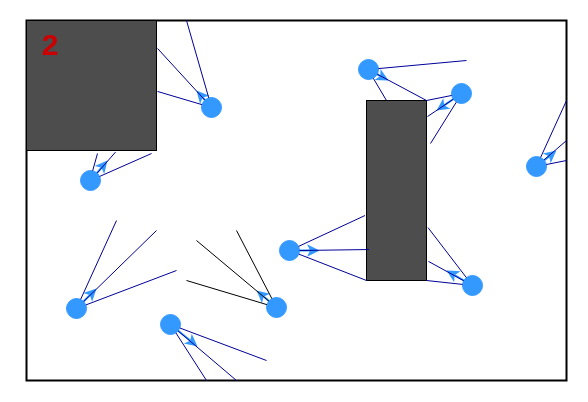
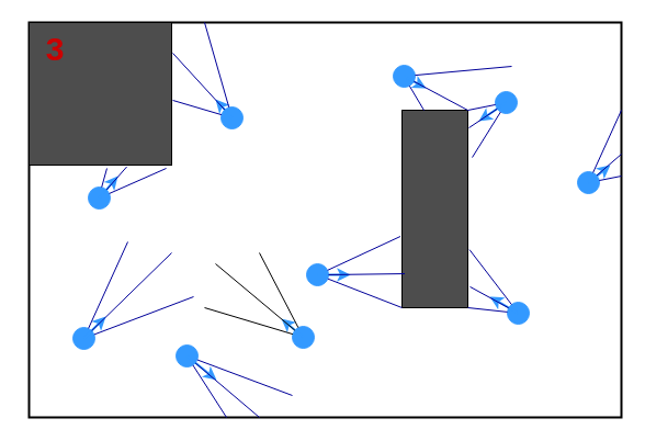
  <mxCell id="0" />
  <mxCell id="1" parent="0" />
  <mxCell id="2" value="" style="rounded=0;whiteSpace=wrap;html=1;fillColor=none;strokeWidth=2;" parent="1" vertex="1"><mxGeometry x="26" y="20" width="540" height="360" as="geometry" /></mxCell>
  <mxCell id="3" value="" style="rounded=0;whiteSpace=wrap;html=1;fillColor=#4D4D4D;" parent="1" vertex="1"><mxGeometry x="26" y="20" width="130" height="130" as="geometry" /></mxCell>
  <mxCell id="4" value="" style="rounded=0;whiteSpace=wrap;html=1;fillColor=#4D4D4D;" parent="1" vertex="1"><mxGeometry x="366" y="100" width="60" height="180" as="geometry" /></mxCell>
  <mxCell id="5" value="" style="ellipse;whiteSpace=wrap;html=1;aspect=fixed;fillColor=#3399FF;strokeColor=#3399FF;direction=north;" parent="1" vertex="1"><mxGeometry x="80" y="170" width="20" height="20" as="geometry" /></mxCell>
  <mxCell id="6" value="" style="endArrow=classic;html=1;rounded=0;strokeWidth=2;strokeColor=#3399FF;" parent="1" edge="1"><mxGeometry width="50" height="50" relative="1" as="geometry"><mxPoint x="90" y="180" as="sourcePoint" /><mxPoint x="107" y="160" as="targetPoint" /></mxGeometry></mxCell>
  <mxCell id="7" value="" style="ellipse;whiteSpace=wrap;html=1;aspect=fixed;fillColor=#3399FF;strokeColor=#3399FF;" parent="1" vertex="1"><mxGeometry x="201" y="97" width="20" height="20" as="geometry" /></mxCell>
  <mxCell id="8" value="" style="endArrow=classic;html=1;rounded=0;strokeWidth=2;strokeColor=#3399FF;" parent="1" edge="1"><mxGeometry width="50" height="50" relative="1" as="geometry"><mxPoint x="211" y="107" as="sourcePoint" /><mxPoint x="196" y="90" as="targetPoint" /></mxGeometry></mxCell>
  <mxCell id="9" value="" style="ellipse;whiteSpace=wrap;html=1;aspect=fixed;fillColor=#3399FF;strokeColor=#3399FF;" parent="1" vertex="1"><mxGeometry x="358" y="59" width="20" height="20" as="geometry" /></mxCell>
  <mxCell id="10" value="" style="endArrow=classic;html=1;rounded=0;strokeWidth=2;strokeColor=#3399FF;" parent="1" edge="1"><mxGeometry width="50" height="50" relative="1" as="geometry"><mxPoint x="368" y="69" as="sourcePoint" /><mxPoint x="388" y="80" as="targetPoint" /></mxGeometry></mxCell>
  <mxCell id="11" value="" style="ellipse;whiteSpace=wrap;html=1;aspect=fixed;fillColor=#3399FF;strokeColor=#3399FF;" parent="1" vertex="1"><mxGeometry x="451" y="83" width="20" height="20" as="geometry" /></mxCell>
  <mxCell id="12" value="" style="endArrow=classic;html=1;rounded=0;strokeWidth=2;strokeColor=#3399FF;" parent="1" edge="1"><mxGeometry width="50" height="50" relative="1" as="geometry"><mxPoint x="461" y="93" as="sourcePoint" /><mxPoint x="436" y="110" as="targetPoint" /></mxGeometry></mxCell>
  <mxCell id="13" value="" style="ellipse;whiteSpace=wrap;html=1;aspect=fixed;fillColor=#3399FF;strokeColor=#3399FF;" parent="1" vertex="1"><mxGeometry x="526" y="156" width="20" height="20" as="geometry" /></mxCell>
  <mxCell id="14" value="" style="endArrow=classic;html=1;rounded=0;strokeWidth=2;strokeColor=#3399FF;" parent="1" edge="1"><mxGeometry width="50" height="50" relative="1" as="geometry"><mxPoint x="536" y="166" as="sourcePoint" /><mxPoint x="556" y="150" as="targetPoint" /></mxGeometry></mxCell>
  <mxCell id="15" value="" style="ellipse;whiteSpace=wrap;html=1;aspect=fixed;fillColor=#3399FF;strokeColor=#3399FF;" parent="1" vertex="1"><mxGeometry x="462" y="275" width="20" height="20" as="geometry" /></mxCell>
  <mxCell id="16" value="" style="endArrow=classic;html=1;rounded=0;strokeWidth=2;strokeColor=#3399FF;" parent="1" edge="1"><mxGeometry width="50" height="50" relative="1" as="geometry"><mxPoint x="472" y="285" as="sourcePoint" /><mxPoint x="446" y="270" as="targetPoint" /></mxGeometry></mxCell>
  <mxCell id="17" value="" style="ellipse;whiteSpace=wrap;html=1;aspect=fixed;fillColor=#3399FF;strokeColor=#3399FF;" parent="1" vertex="1"><mxGeometry x="266" y="297" width="20" height="20" as="geometry" /></mxCell>
  <mxCell id="18" value="" style="endArrow=classic;html=1;rounded=0;strokeWidth=2;strokeColor=#3399FF;" parent="1" edge="1"><mxGeometry width="50" height="50" relative="1" as="geometry"><mxPoint x="276" y="307" as="sourcePoint" /><mxPoint x="256" y="290" as="targetPoint" /></mxGeometry></mxCell>
  <mxCell id="19" value="" style="ellipse;whiteSpace=wrap;html=1;aspect=fixed;fillColor=#3399FF;strokeColor=#3399FF;" parent="1" vertex="1"><mxGeometry x="279" y="240" width="20" height="20" as="geometry" /></mxCell>
  <mxCell id="20" value="" style="endArrow=classic;html=1;rounded=0;strokeWidth=2;strokeColor=#3399FF;" parent="1" edge="1"><mxGeometry width="50" height="50" relative="1" as="geometry"><mxPoint x="289" y="250" as="sourcePoint" /><mxPoint x="319" y="250" as="targetPoint" /></mxGeometry></mxCell>
  <mxCell id="21" value="" style="ellipse;whiteSpace=wrap;html=1;aspect=fixed;fillColor=#3399FF;strokeColor=#3399FF;" parent="1" vertex="1"><mxGeometry x="160" y="314" width="20" height="20" as="geometry" /></mxCell>
  <mxCell id="22" value="" style="endArrow=classic;html=1;rounded=0;strokeWidth=2;strokeColor=#3399FF;" parent="1" edge="1"><mxGeometry width="50" height="50" relative="1" as="geometry"><mxPoint x="170" y="324" as="sourcePoint" /><mxPoint x="197" y="346" as="targetPoint" /></mxGeometry></mxCell>
  <mxCell id="23" value="" style="ellipse;whiteSpace=wrap;html=1;aspect=fixed;fillColor=#3399FF;strokeColor=#3399FF;" parent="1" vertex="1"><mxGeometry x="66" y="298" width="20" height="20" as="geometry" /></mxCell>
  <mxCell id="24" value="" style="endArrow=classic;html=1;rounded=0;strokeWidth=2;strokeColor=#3399FF;" parent="1" edge="1"><mxGeometry width="50" height="50" relative="1" as="geometry"><mxPoint x="76" y="308" as="sourcePoint" /><mxPoint x="96" y="288" as="targetPoint" /></mxGeometry></mxCell>
  <mxCell id="25" value="" style="endArrow=none;html=1;rounded=0;strokeColor=#000099;entryX=0.042;entryY=0.828;entryDx=0;entryDy=0;entryPerimeter=0;" parent="1" source="19" target="4" edge="1"><mxGeometry width="50" height="50" relative="1" as="geometry"><mxPoint x="216" y="230" as="sourcePoint" /><mxPoint x="266" y="180" as="targetPoint" /></mxGeometry></mxCell>
  <mxCell id="26" value="" style="endArrow=none;html=1;rounded=0;entryX=-0.025;entryY=0.639;entryDx=0;entryDy=0;entryPerimeter=0;strokeColor=#000099;" parent="1" source="19" target="4" edge="1"><mxGeometry width="50" height="50" relative="1" as="geometry"><mxPoint x="216" y="230" as="sourcePoint" /><mxPoint x="266" y="180" as="targetPoint" /></mxGeometry></mxCell>
  <mxCell id="27" value="" style="endArrow=none;html=1;rounded=0;entryX=0;entryY=1;entryDx=0;entryDy=0;strokeColor=#000099;" parent="1" source="19" target="4" edge="1"><mxGeometry width="50" height="50" relative="1" as="geometry"><mxPoint x="216" y="230" as="sourcePoint" /><mxPoint x="266" y="180" as="targetPoint" /></mxGeometry></mxCell>
  <mxCell id="28" value="" style="endArrow=none;html=1;rounded=0;entryX=1;entryY=0;entryDx=0;entryDy=0;strokeColor=#000099;" parent="1" source="9" target="4" edge="1"><mxGeometry width="50" height="50" relative="1" as="geometry"><mxPoint x="216" y="230" as="sourcePoint" /><mxPoint x="266" y="180" as="targetPoint" /></mxGeometry></mxCell>
  <mxCell id="29" value="" style="endArrow=none;html=1;rounded=0;strokeColor=#000099;" parent="1" target="9" edge="1"><mxGeometry width="50" height="50" relative="1" as="geometry"><mxPoint x="466" y="60" as="sourcePoint" /><mxPoint x="266" y="180" as="targetPoint" /></mxGeometry></mxCell>
  <mxCell id="30" value="" style="endArrow=none;html=1;rounded=0;exitX=0.333;exitY=0;exitDx=0;exitDy=0;exitPerimeter=0;strokeColor=#000099;" parent="1" source="4" target="9" edge="1"><mxGeometry width="50" height="50" relative="1" as="geometry"><mxPoint x="216" y="230" as="sourcePoint" /><mxPoint x="266" y="180" as="targetPoint" /></mxGeometry></mxCell>
  <mxCell id="31" value="" style="endArrow=none;html=1;rounded=0;exitX=1.008;exitY=0.215;exitDx=0;exitDy=0;exitPerimeter=0;strokeColor=#000099;" parent="1" source="3" target="7" edge="1"><mxGeometry width="50" height="50" relative="1" as="geometry"><mxPoint x="216" y="230" as="sourcePoint" /><mxPoint x="266" y="180" as="targetPoint" /></mxGeometry></mxCell>
  <mxCell id="32" value="" style="endArrow=none;html=1;rounded=0;strokeColor=#000099;" parent="1" source="7" edge="1"><mxGeometry width="50" height="50" relative="1" as="geometry"><mxPoint x="216" y="230" as="sourcePoint" /><mxPoint x="186" y="20" as="targetPoint" /></mxGeometry></mxCell>
  <mxCell id="33" value="" style="endArrow=none;html=1;rounded=0;entryX=1.008;entryY=0.546;entryDx=0;entryDy=0;entryPerimeter=0;strokeColor=#000099;" parent="1" source="7" target="3" edge="1"><mxGeometry width="50" height="50" relative="1" as="geometry"><mxPoint x="206" y="110" as="sourcePoint" /><mxPoint x="266" y="180" as="targetPoint" /></mxGeometry></mxCell>
  <mxCell id="34" value="" style="endArrow=none;html=1;rounded=0;entryX=0.962;entryY=1.023;entryDx=0;entryDy=0;entryPerimeter=0;strokeColor=#000099;" parent="1" source="5" target="3" edge="1"><mxGeometry width="50" height="50" relative="1" as="geometry"><mxPoint x="216" y="230" as="sourcePoint" /><mxPoint x="266" y="180" as="targetPoint" /></mxGeometry></mxCell>
  <mxCell id="35" value="" style="endArrow=none;html=1;rounded=0;entryX=0.685;entryY=1.012;entryDx=0;entryDy=0;entryPerimeter=0;strokeColor=#000099;" parent="1" source="5" target="3" edge="1"><mxGeometry width="50" height="50" relative="1" as="geometry"><mxPoint x="96" y="180" as="sourcePoint" /><mxPoint x="266" y="180" as="targetPoint" /></mxGeometry></mxCell>
  <mxCell id="36" value="" style="endArrow=none;html=1;rounded=0;entryX=0.546;entryY=1.023;entryDx=0;entryDy=0;entryPerimeter=0;strokeColor=#000099;" parent="1" source="5" target="3" edge="1"><mxGeometry width="50" height="50" relative="1" as="geometry"><mxPoint x="216" y="230" as="sourcePoint" /><mxPoint x="266" y="180" as="targetPoint" /></mxGeometry></mxCell>
  <mxCell id="37" value="" style="endArrow=none;html=1;rounded=0;strokeColor=#000099;" parent="1" source="23" edge="1"><mxGeometry width="50" height="50" relative="1" as="geometry"><mxPoint x="216" y="230" as="sourcePoint" /><mxPoint x="176" y="270" as="targetPoint" /></mxGeometry></mxCell>
  <mxCell id="38" value="" style="endArrow=none;html=1;rounded=0;strokeColor=#000099;" parent="1" source="23" edge="1"><mxGeometry width="50" height="50" relative="1" as="geometry"><mxPoint x="216" y="230" as="sourcePoint" /><mxPoint x="156" y="230" as="targetPoint" /></mxGeometry></mxCell>
  <mxCell id="39" value="" style="endArrow=none;html=1;rounded=0;strokeColor=#000099;" parent="1" source="23" edge="1"><mxGeometry width="50" height="50" relative="1" as="geometry"><mxPoint x="216" y="230" as="sourcePoint" /><mxPoint x="116" y="220" as="targetPoint" /></mxGeometry></mxCell>
  <mxCell id="40" value="" style="endArrow=none;html=1;rounded=0;entryX=1.033;entryY=0.894;entryDx=0;entryDy=0;entryPerimeter=0;strokeColor=#000099;" parent="1" source="15" target="4" edge="1"><mxGeometry width="50" height="50" relative="1" as="geometry"><mxPoint x="216" y="230" as="sourcePoint" /><mxPoint x="266" y="180" as="targetPoint" /></mxGeometry></mxCell>
  <mxCell id="41" value="" style="endArrow=none;html=1;rounded=0;entryX=1;entryY=1;entryDx=0;entryDy=0;strokeColor=#000099;" parent="1" source="15" target="4" edge="1"><mxGeometry width="50" height="50" relative="1" as="geometry"><mxPoint x="216" y="230" as="sourcePoint" /><mxPoint x="266" y="180" as="targetPoint" /></mxGeometry></mxCell>
  <mxCell id="42" value="" style="endArrow=none;html=1;rounded=0;exitX=1.025;exitY=0.706;exitDx=0;exitDy=0;exitPerimeter=0;strokeColor=#000099;" parent="1" source="4" target="15" edge="1"><mxGeometry width="50" height="50" relative="1" as="geometry"><mxPoint x="216" y="230" as="sourcePoint" /><mxPoint x="266" y="180" as="targetPoint" /></mxGeometry></mxCell>
  <mxCell id="43" value="" style="endArrow=none;html=1;rounded=0;exitX=1.017;exitY=0.089;exitDx=0;exitDy=0;exitPerimeter=0;strokeColor=#000099;" parent="1" source="4" target="11" edge="1"><mxGeometry width="50" height="50" relative="1" as="geometry"><mxPoint x="216" y="230" as="sourcePoint" /><mxPoint x="266" y="180" as="targetPoint" /></mxGeometry></mxCell>
  <mxCell id="44" value="" style="endArrow=none;html=1;rounded=0;strokeColor=#000099;" parent="1" target="11" edge="1"><mxGeometry width="50" height="50" relative="1" as="geometry"><mxPoint x="426" y="100" as="sourcePoint" /><mxPoint x="266" y="180" as="targetPoint" /></mxGeometry></mxCell>
  <mxCell id="45" value="" style="endArrow=none;html=1;rounded=0;exitX=1.067;exitY=0.239;exitDx=0;exitDy=0;exitPerimeter=0;strokeColor=#000099;" parent="1" source="4" target="11" edge="1"><mxGeometry width="50" height="50" relative="1" as="geometry"><mxPoint x="216" y="230" as="sourcePoint" /><mxPoint x="266" y="180" as="targetPoint" /></mxGeometry></mxCell>
  <mxCell id="46" value="" style="endArrow=none;html=1;rounded=0;" parent="1" source="17" edge="1"><mxGeometry width="50" height="50" relative="1" as="geometry"><mxPoint x="216" y="230" as="sourcePoint" /><mxPoint x="196" y="240" as="targetPoint" /></mxGeometry></mxCell>
  <mxCell id="47" value="" style="endArrow=none;html=1;rounded=0;" parent="1" source="17" edge="1"><mxGeometry width="50" height="50" relative="1" as="geometry"><mxPoint x="216" y="230" as="sourcePoint" /><mxPoint x="236" y="230" as="targetPoint" /></mxGeometry></mxCell>
  <mxCell id="48" value="" style="endArrow=none;html=1;rounded=0;" parent="1" source="17" edge="1"><mxGeometry width="50" height="50" relative="1" as="geometry"><mxPoint x="216" y="230" as="sourcePoint" /><mxPoint x="186" y="280" as="targetPoint" /></mxGeometry></mxCell>
  <mxCell id="49" value="" style="endArrow=none;html=1;rounded=0;strokeColor=#000099;" parent="1" target="13" edge="1"><mxGeometry width="50" height="50" relative="1" as="geometry"><mxPoint x="566" y="140" as="sourcePoint" /><mxPoint x="266" y="190" as="targetPoint" /></mxGeometry></mxCell>
  <mxCell id="50" value="" style="endArrow=none;html=1;rounded=0;strokeColor=#000099;" parent="1" target="13" edge="1"><mxGeometry width="50" height="50" relative="1" as="geometry"><mxPoint x="566" y="100" as="sourcePoint" /><mxPoint x="266" y="190" as="targetPoint" /></mxGeometry></mxCell>
  <mxCell id="51" value="" style="endArrow=none;html=1;rounded=0;strokeColor=#000099;" parent="1" target="13" edge="1"><mxGeometry width="50" height="50" relative="1" as="geometry"><mxPoint x="566" y="160" as="sourcePoint" /><mxPoint x="266" y="190" as="targetPoint" /></mxGeometry></mxCell>
  <mxCell id="52" value="" style="endArrow=none;html=1;rounded=0;strokeColor=#000099;" parent="1" source="21" edge="1"><mxGeometry width="50" height="50" relative="1" as="geometry"><mxPoint x="216" y="240" as="sourcePoint" /><mxPoint x="236" y="380" as="targetPoint" /></mxGeometry></mxCell>
  <mxCell id="53" value="" style="endArrow=none;html=1;rounded=0;strokeColor=#000099;" parent="1" source="21" edge="1"><mxGeometry width="50" height="50" relative="1" as="geometry"><mxPoint x="170" y="330" as="sourcePoint" /><mxPoint x="266" y="360" as="targetPoint" /></mxGeometry></mxCell>
  <mxCell id="54" value="" style="endArrow=none;html=1;rounded=0;strokeColor=#000099;" parent="1" source="21" edge="1"><mxGeometry width="50" height="50" relative="1" as="geometry"><mxPoint x="170" y="330" as="sourcePoint" /><mxPoint x="206" y="380" as="targetPoint" /></mxGeometry></mxCell>
- <mxCell id="55" value="2" style="text;html=1;strokeColor=none;fillColor=none;align=center;verticalAlign=middle;whiteSpace=wrap;rounded=0;fontColor=#CC0000;fontSize=30;fontStyle=1" vertex="1" parent="1"><mxGeometry x="20" y="29" width="60" height="30" as="geometry" /></mxCell>
+ <mxCell id="55" value="3" style="text;html=1;strokeColor=none;fillColor=none;align=center;verticalAlign=middle;whiteSpace=wrap;rounded=0;fontColor=#CC0000;fontSize=30;fontStyle=1" vertex="1" parent="1"><mxGeometry x="20" y="29" width="60" height="30" as="geometry" /></mxCell>
